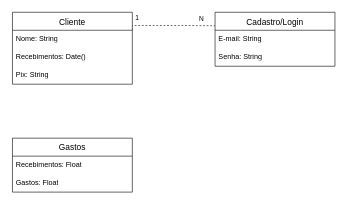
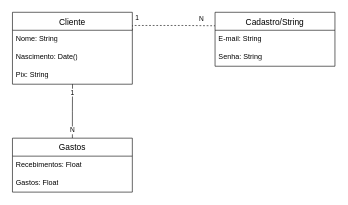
  <mxCell id="0" />
  <mxCell id="1" parent="0" />
  <mxCell id="2" value="1" style="edgeStyle=orthogonalEdgeStyle;rounded=0;orthogonalLoop=1;jettySize=auto;html=1;exitX=1;exitY=0.25;exitDx=0;exitDy=0;entryX=0;entryY=0.25;entryDx=0;entryDy=0;endArrow=none;endFill=0;dashed=1;" parent="1" source="4" target="8" edge="1"><mxGeometry x="-0.783" y="13" relative="1" as="geometry"><Array as="points"><mxPoint x="305" y="42" /><mxPoint x="305" y="42" /></Array><mxPoint y="1" as="offset" /></mxGeometry></mxCell>
  <mxCell id="3" value="N" style="edgeLabel;html=1;align=center;verticalAlign=middle;resizable=0;points=[];" parent="2" vertex="1" connectable="0"><mxGeometry x="0.681" relative="1" as="geometry"><mxPoint y="-12" as="offset" /></mxGeometry></mxCell>
  <mxCell id="4" value="Cliente" style="swimlane;fontStyle=0;childLayout=stackLayout;horizontal=1;startSize=30;horizontalStack=0;resizeParent=1;resizeParentMax=0;resizeLast=0;collapsible=1;marginBottom=0;align=center;fontSize=14;" parent="1" vertex="1"><mxGeometry x="20" y="20" width="200" height="120" as="geometry"><mxRectangle x="80" y="50" width="80" height="30" as="alternateBounds" /></mxGeometry></mxCell>
  <mxCell id="5" value="Nome: String" style="text;strokeColor=none;fillColor=none;spacingLeft=4;spacingRight=4;overflow=hidden;rotatable=0;points=[[0,0.5],[1,0.5]];portConstraint=eastwest;fontSize=12;whiteSpace=wrap;html=1;" parent="4" vertex="1"><mxGeometry y="30" width="200" height="30" as="geometry" /></mxCell>
- <mxCell id="6" value="Recebimentos: Date()" style="text;strokeColor=none;fillColor=none;spacingLeft=4;spacingRight=4;overflow=hidden;rotatable=0;points=[[0,0.5],[1,0.5]];portConstraint=eastwest;fontSize=12;whiteSpace=wrap;html=1;" parent="4" vertex="1"><mxGeometry y="60" width="200" height="30" as="geometry" /></mxCell>
+ <mxCell id="6" value="Nascimento: Date()" style="text;strokeColor=none;fillColor=none;spacingLeft=4;spacingRight=4;overflow=hidden;rotatable=0;points=[[0,0.5],[1,0.5]];portConstraint=eastwest;fontSize=12;whiteSpace=wrap;html=1;" parent="4" vertex="1"><mxGeometry y="60" width="200" height="30" as="geometry" /></mxCell>
  <mxCell id="7" value="Pix: String" style="text;strokeColor=none;fillColor=none;spacingLeft=4;spacingRight=4;overflow=hidden;rotatable=0;points=[[0,0.5],[1,0.5]];portConstraint=eastwest;fontSize=12;whiteSpace=wrap;html=1;" parent="4" vertex="1"><mxGeometry y="90" width="200" height="30" as="geometry" /></mxCell>
- <mxCell id="8" value="Cadastro/Login" style="swimlane;fontStyle=0;childLayout=stackLayout;horizontal=1;startSize=30;horizontalStack=0;resizeParent=1;resizeParentMax=0;resizeLast=0;collapsible=1;marginBottom=0;align=center;fontSize=14;" parent="1" vertex="1"><mxGeometry x="358" y="20" width="200" height="90" as="geometry"><mxRectangle x="80" y="50" width="80" height="30" as="alternateBounds" /></mxGeometry></mxCell>
+ <mxCell id="8" value="Cadastro/String" style="swimlane;fontStyle=0;childLayout=stackLayout;horizontal=1;startSize=30;horizontalStack=0;resizeParent=1;resizeParentMax=0;resizeLast=0;collapsible=1;marginBottom=0;align=center;fontSize=14;" parent="1" vertex="1"><mxGeometry x="358" y="20" width="200" height="90" as="geometry"><mxRectangle x="80" y="50" width="80" height="30" as="alternateBounds" /></mxGeometry></mxCell>
  <mxCell id="9" value="E-mail: String" style="text;strokeColor=none;fillColor=none;spacingLeft=4;spacingRight=4;overflow=hidden;rotatable=0;points=[[0,0.5],[1,0.5]];portConstraint=eastwest;fontSize=12;whiteSpace=wrap;html=1;" parent="8" vertex="1"><mxGeometry y="30" width="200" height="30" as="geometry" /></mxCell>
  <mxCell id="10" value="Senha: String" style="text;strokeColor=none;fillColor=none;spacingLeft=4;spacingRight=4;overflow=hidden;rotatable=0;points=[[0,0.5],[1,0.5]];portConstraint=eastwest;fontSize=12;whiteSpace=wrap;html=1;" parent="8" vertex="1"><mxGeometry y="60" width="200" height="30" as="geometry" /></mxCell>
+ <mxCell id="11" style="edgeStyle=orthogonalEdgeStyle;rounded=0;orthogonalLoop=1;jettySize=auto;html=1;exitX=0.5;exitY=0;exitDx=0;exitDy=0;entryX=0.501;entryY=1;entryDx=0;entryDy=0;entryPerimeter=0;endArrow=none;endFill=0;" parent="1" source="14" target="7" edge="1"><mxGeometry relative="1" as="geometry" /></mxCell>
+ <mxCell id="12" value="1" style="edgeLabel;html=1;align=center;verticalAlign=middle;resizable=0;points=[];" vertex="1" connectable="0" parent="11"><mxGeometry x="0.712" y="-1" relative="1" as="geometry"><mxPoint x="-2" as="offset" /></mxGeometry></mxCell>
+ <mxCell id="13" value="N" style="edgeLabel;html=1;align=center;verticalAlign=middle;resizable=0;points=[];" vertex="1" connectable="0" parent="11"><mxGeometry x="-0.697" y="1" relative="1" as="geometry"><mxPoint as="offset" /></mxGeometry></mxCell>
  <mxCell id="14" value="Gastos" style="swimlane;fontStyle=0;childLayout=stackLayout;horizontal=1;startSize=30;horizontalStack=0;resizeParent=1;resizeParentMax=0;resizeLast=0;collapsible=1;marginBottom=0;align=center;fontSize=14;" parent="1" vertex="1"><mxGeometry x="20" y="230" width="200" height="90" as="geometry"><mxRectangle x="80" y="50" width="80" height="30" as="alternateBounds" /></mxGeometry></mxCell>
  <mxCell id="15" value="Recebimentos: Float" style="text;strokeColor=none;fillColor=none;spacingLeft=4;spacingRight=4;overflow=hidden;rotatable=0;points=[[0,0.5],[1,0.5]];portConstraint=eastwest;fontSize=12;whiteSpace=wrap;html=1;" parent="14" vertex="1"><mxGeometry y="30" width="200" height="30" as="geometry" /></mxCell>
  <mxCell id="16" value="Gastos: Float" style="text;strokeColor=none;fillColor=none;spacingLeft=4;spacingRight=4;overflow=hidden;rotatable=0;points=[[0,0.5],[1,0.5]];portConstraint=eastwest;fontSize=12;whiteSpace=wrap;html=1;" parent="14" vertex="1"><mxGeometry y="60" width="200" height="30" as="geometry" /></mxCell>
